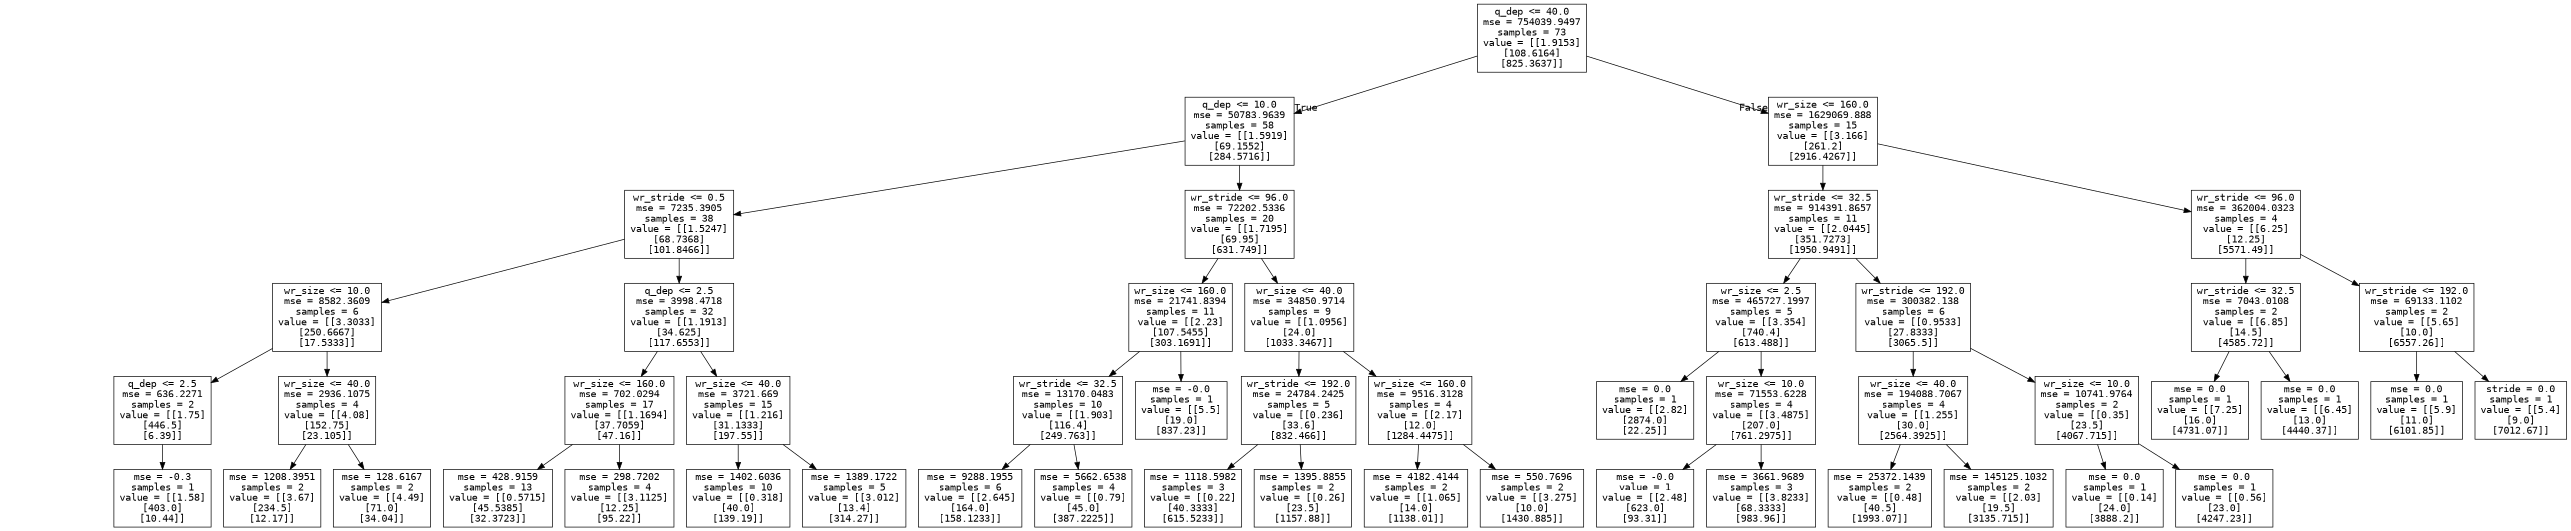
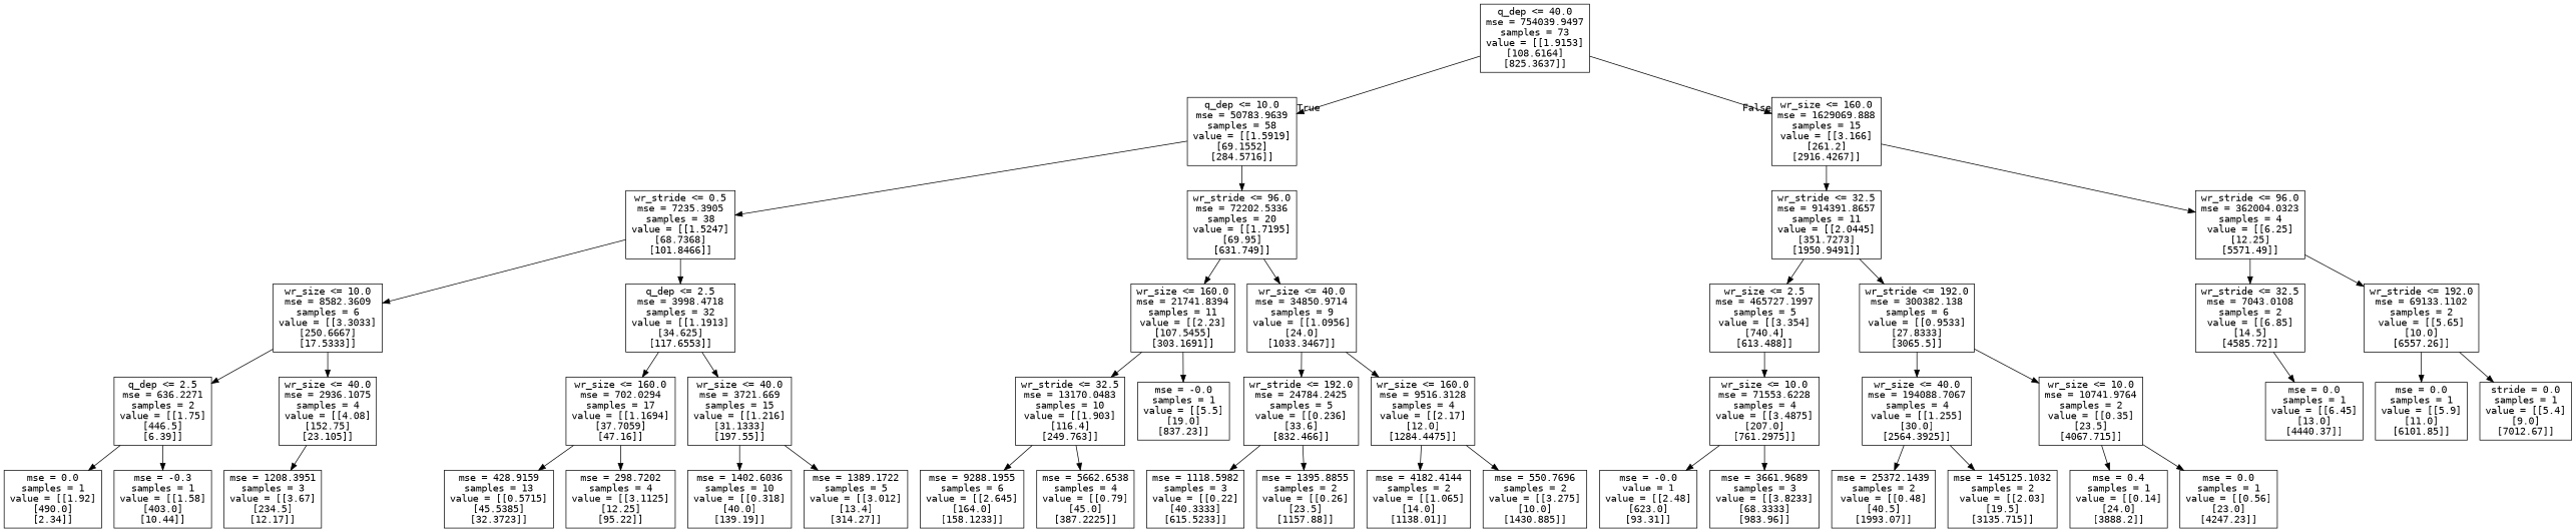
  digraph {
    fontname="DejaVu Sans Mono"
    node [fontname="DejaVu Sans Mono" shape=box]
    edge [fontname="DejaVu Sans Mono"]
    n1 [label="q_dep <= 40.0\nmse = 754039.9497\nsamples = 73\nvalue = [[1.9153]\n[108.6164]\n[825.3637]]"]
    n2 [label="q_dep <= 10.0\nmse = 50783.9639\nsamples = 58\nvalue = [[1.5919]\n[69.1552]\n[284.5716]]"]
    n3 [label="wr_size <= 160.0\nmse = 1629069.888\nsamples = 15\nvalue = [[3.166]\n[261.2]\n[2916.4267]]"]
    n4 [label="wr_stride <= 0.5\nmse = 7235.3905\nsamples = 38\nvalue = [[1.5247]\n[68.7368]\n[101.8466]]"]
    n5 [label="wr_stride <= 96.0\nmse = 72202.5336\nsamples = 20\nvalue = [[1.7195]\n[69.95]\n[631.749]]"]
    n6 [label="wr_stride <= 32.5\nmse = 914391.8657\nsamples = 11\nvalue = [[2.0445]\n[351.7273]\n[1950.9491]]"]
    n7 [label="wr_stride <= 96.0\nmse = 362004.0323\nsamples = 4\nvalue = [[6.25]\n[12.25]\n[5571.49]]"]
    n8 [label="wr_size <= 10.0\nmse = 8582.3609\nsamples = 6\nvalue = [[3.3033]\n[250.6667]\n[17.5333]]"]
    n9 [label="q_dep <= 2.5\nmse = 3998.4718\nsamples = 32\nvalue = [[1.1913]\n[34.625]\n[117.6553]]"]
    n10 [label="wr_size <= 160.0\nmse = 21741.8394\nsamples = 11\nvalue = [[2.23]\n[107.5455]\n[303.1691]]"]
    n11 [label="wr_size <= 40.0\nmse = 34850.9714\nsamples = 9\nvalue = [[1.0956]\n[24.0]\n[1033.3467]]"]
    n12 [label="q_dep <= 2.5\nmse = 636.2271\nsamples = 2\nvalue = [[1.75]\n[446.5]\n[6.39]]"]
    n13 [label="wr_size <= 40.0\nmse = 2936.1075\nsamples = 4\nvalue = [[4.08]\n[152.75]\n[23.105]]"]
    n14 [label="wr_size <= 160.0\nmse = 702.0294\nsamples = 17\nvalue = [[1.1694]\n[37.7059]\n[47.16]]"]
    n15 [label="wr_size <= 40.0\nmse = 3721.669\nsamples = 15\nvalue = [[1.216]\n[31.1333]\n[197.55]]"]
+   n16 [label="mse = 0.0\nsamples = 1\nvalue = [[1.92]\n[490.0]\n[2.34]]"]
    n17 [label="mse = -0.3\nsamples = 1\nvalue = [[1.58]\n[403.0]\n[10.44]]"]
-   n18 [label="mse = 1208.3951\nsamples = 2\nvalue = [[3.67]\n[234.5]\n[12.17]]"]
-   n19 [label="mse = 128.6167\nsamples = 2\nvalue = [[4.49]\n[71.0]\n[34.04]]"]
+   n18 [label="mse = 1208.3951\nsamples = 3\nvalue = [[3.67]\n[234.5]\n[12.17]]"]
    n20 [label="mse = 428.9159\nsamples = 13\nvalue = [[0.5715]\n[45.5385]\n[32.3723]]"]
    n21 [label="mse = 298.7202\nsamples = 4\nvalue = [[3.1125]\n[12.25]\n[95.22]]"]
    n22 [label="mse = 1402.6036\nsamples = 10\nvalue = [[0.318]\n[40.0]\n[139.19]]"]
    n23 [label="mse = 1389.1722\nsamples = 5\nvalue = [[3.012]\n[13.4]\n[314.27]]"]
    n24 [label="wr_stride <= 32.5\nmse = 13170.0483\nsamples = 10\nvalue = [[1.903]\n[116.4]\n[249.763]]"]
    n25 [label="mse = -0.0\nsamples = 1\nvalue = [[5.5]\n[19.0]\n[837.23]]"]
    n26 [label="wr_stride <= 192.0\nmse = 24784.2425\nsamples = 5\nvalue = [[0.236]\n[33.6]\n[832.466]]"]
    n27 [label="wr_size <= 160.0\nmse = 9516.3128\nsamples = 4\nvalue = [[2.17]\n[12.0]\n[1284.4475]]"]
    n28 [label="mse = 9288.1955\nsamples = 6\nvalue = [[2.645]\n[164.0]\n[158.1233]]"]
    n29 [label="mse = 5662.6538\nsamples = 4\nvalue = [[0.79]\n[45.0]\n[387.2225]]"]
    n30 [label="mse = 1118.5982\nsamples = 3\nvalue = [[0.22]\n[40.3333]\n[615.5233]]"]
    n31 [label="mse = 1395.8855\nsamples = 2\nvalue = [[0.26]\n[23.5]\n[1157.88]]"]
    n32 [label="mse = 4182.4144\nsamples = 2\nvalue = [[1.065]\n[14.0]\n[1138.01]]"]
    n33 [label="mse = 550.7696\nsamples = 2\nvalue = [[3.275]\n[10.0]\n[1430.885]]"]
    n34 [label="wr_size <= 2.5\nmse = 465727.1997\nsamples = 5\nvalue = [[3.354]\n[740.4]\n[613.488]]"]
    n35 [label="wr_stride <= 192.0\nmse = 300382.138\nsamples = 6\nvalue = [[0.9533]\n[27.8333]\n[3065.5]]"]
    n36 [label="wr_stride <= 32.5\nmse = 7043.0108\nsamples = 2\nvalue = [[6.85]\n[14.5]\n[4585.72]]"]
    n37 [label="wr_stride <= 192.0\nmse = 69133.1102\nsamples = 2\nvalue = [[5.65]\n[10.0]\n[6557.26]]"]
-   n38 [label="mse = 0.0\nsamples = 1\nvalue = [[2.82]\n[2874.0]\n[22.25]]"]
    n39 [label="wr_size <= 10.0\nmse = 71553.6228\nsamples = 4\nvalue = [[3.4875]\n[207.0]\n[761.2975]]"]
    n40 [label="wr_size <= 40.0\nmse = 194088.7067\nsamples = 4\nvalue = [[1.255]\n[30.0]\n[2564.3925]]"]
    n41 [label="wr_size <= 10.0\nmse = 10741.9764\nsamples = 2\nvalue = [[0.35]\n[23.5]\n[4067.715]]"]
    n42 [label="mse = -0.0\nvalue = 1\nvalue = [[2.48]\n[623.0]\n[93.31]]"]
    n43 [label="mse = 3661.9689\nsamples = 3\nvalue = [[3.8233]\n[68.3333]\n[983.96]]"]
    n44 [label="mse = 25372.1439\nsamples = 2\nvalue = [[0.48]\n[40.5]\n[1993.07]]"]
    n45 [label="mse = 145125.1032\nsamples = 2\nvalue = [[2.03]\n[19.5]\n[3135.715]]"]
-   n46 [label="mse = 0.0\nsamples = 1\nvalue = [[0.14]\n[24.0]\n[3888.2]]"]
+   n46 [label="mse = 0.4\nsamples = 1\nvalue = [[0.14]\n[24.0]\n[3888.2]]"]
    n47 [label="mse = 0.0\nsamples = 1\nvalue = [[0.56]\n[23.0]\n[4247.23]]"]
-   n48 [label="mse = 0.0\nsamples = 1\nvalue = [[7.25]\n[16.0]\n[4731.07]]"]
    n49 [label="mse = 0.0\nsamples = 1\nvalue = [[6.45]\n[13.0]\n[4440.37]]"]
    n50 [label="mse = 0.0\nsamples = 1\nvalue = [[5.9]\n[11.0]\n[6101.85]]"]
    n51 [label="stride = 0.0\nsamples = 1\nvalue = [[5.4]\n[9.0]\n[7012.67]]"]
    n1 -> n2 [headlabel=True labelangle=45 labeldistance=2.5]
    n1 -> n3 [headlabel=False labelangle=-45 labeldistance=2.5]
    n2 -> n4
    n2 -> n5
    n3 -> n6
    n3 -> n7
    n4 -> n8
    n4 -> n9
    n5 -> n10
    n5 -> n11
    n6 -> n34
    n6 -> n35
    n7 -> n36
    n7 -> n37
    n8 -> n12
    n8 -> n13
    n9 -> n14
    n9 -> n15
    n10 -> n24
    n10 -> n25
    n11 -> n26
    n11 -> n27
+   n12 -> n16
    n12 -> n17
    n13 -> n18
-   n13 -> n19
    n14 -> n20
    n14 -> n21
    n15 -> n22
    n15 -> n23
    n24 -> n28
    n24 -> n29
    n26 -> n30
    n26 -> n31
    n27 -> n32
    n27 -> n33
-   n34 -> n38
    n34 -> n39
    n35 -> n40
    n35 -> n41
-   n36 -> n48
    n36 -> n49
    n37 -> n50
    n37 -> n51
    n39 -> n42
    n39 -> n43
    n40 -> n44
    n40 -> n45
    n41 -> n46
    n41 -> n47
  }
